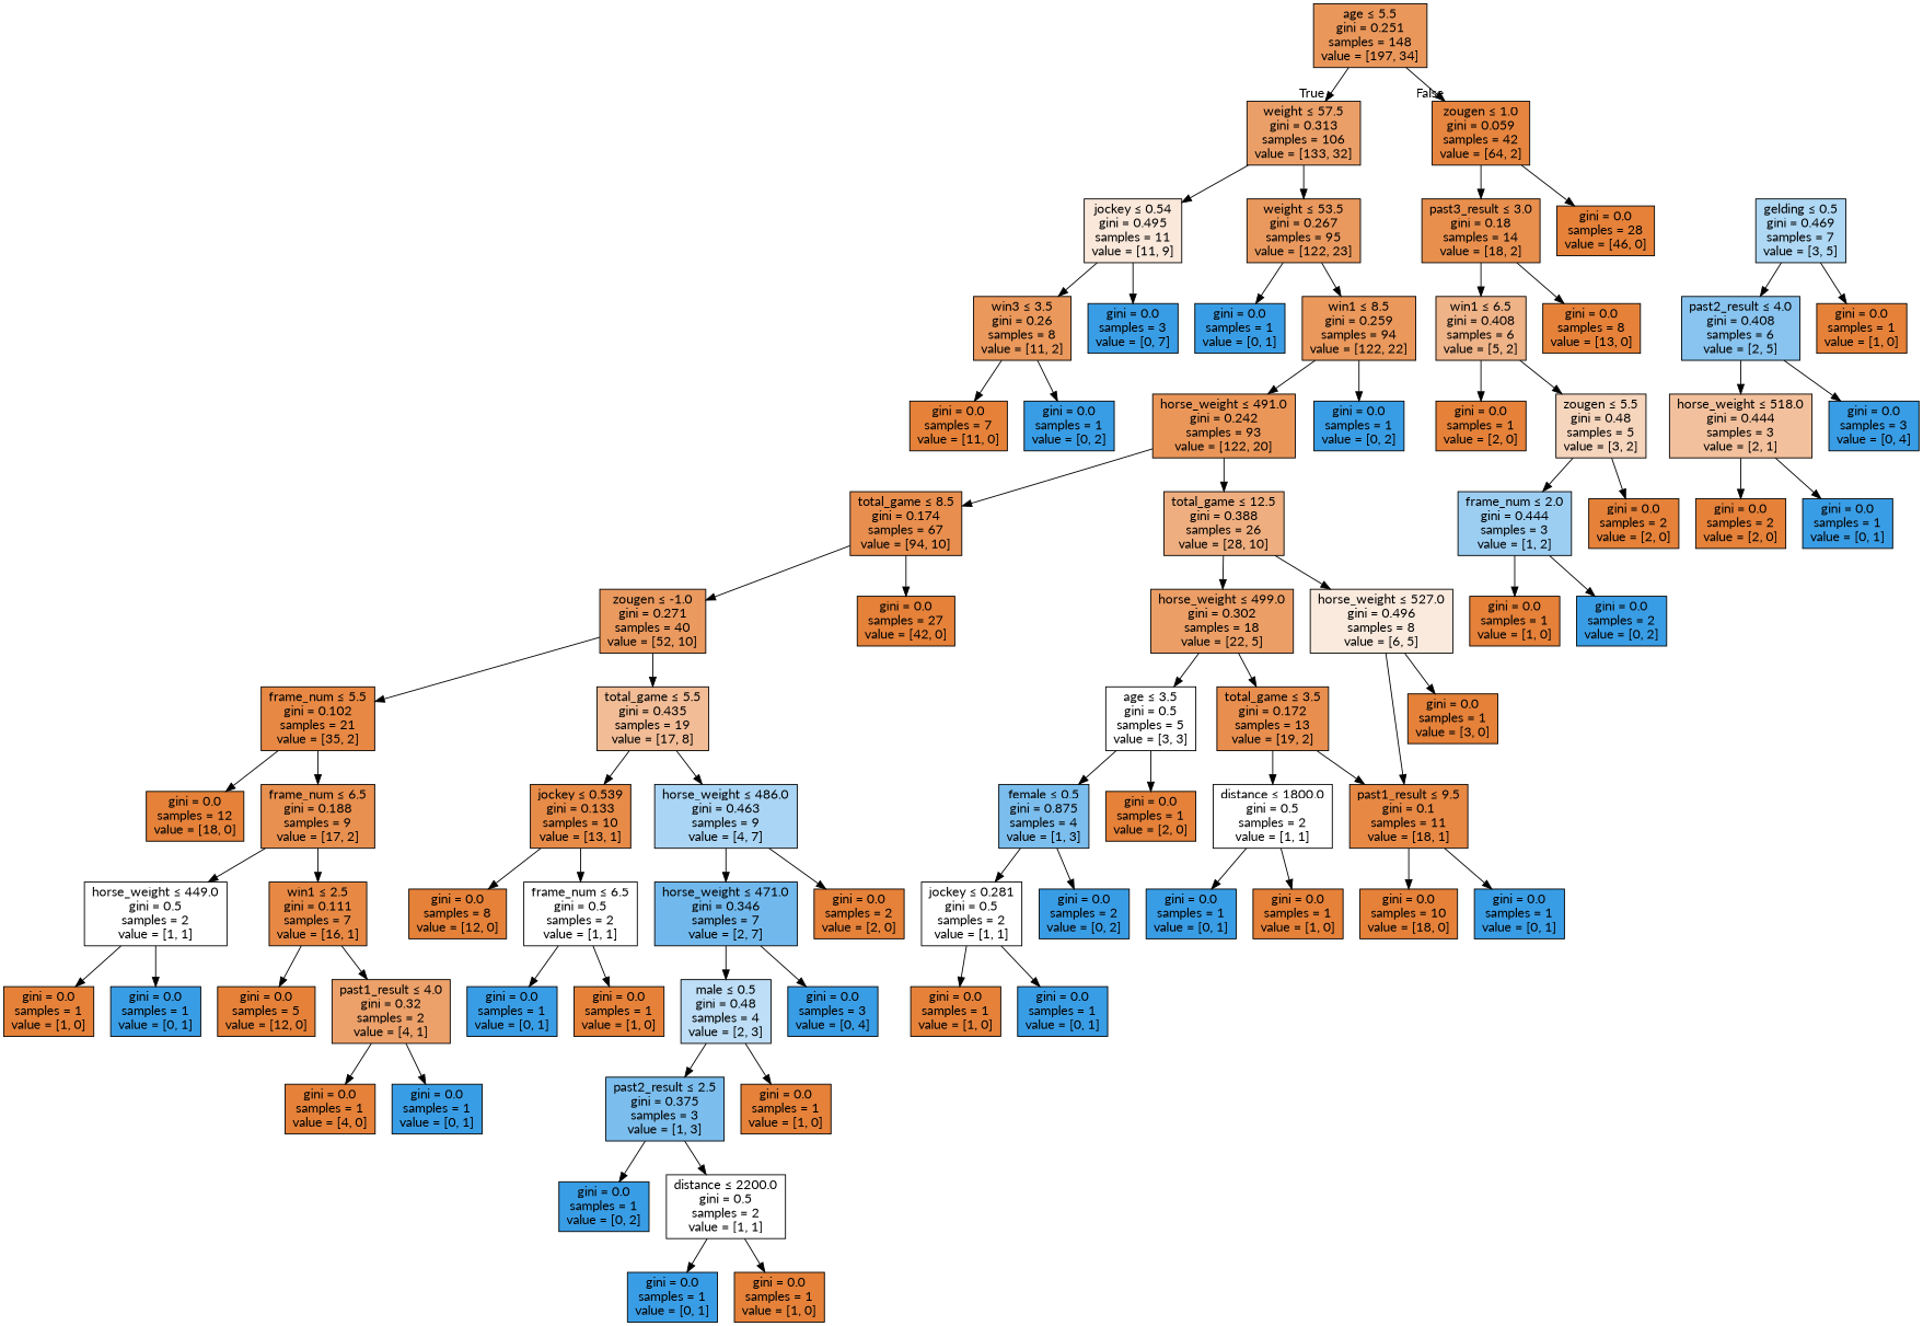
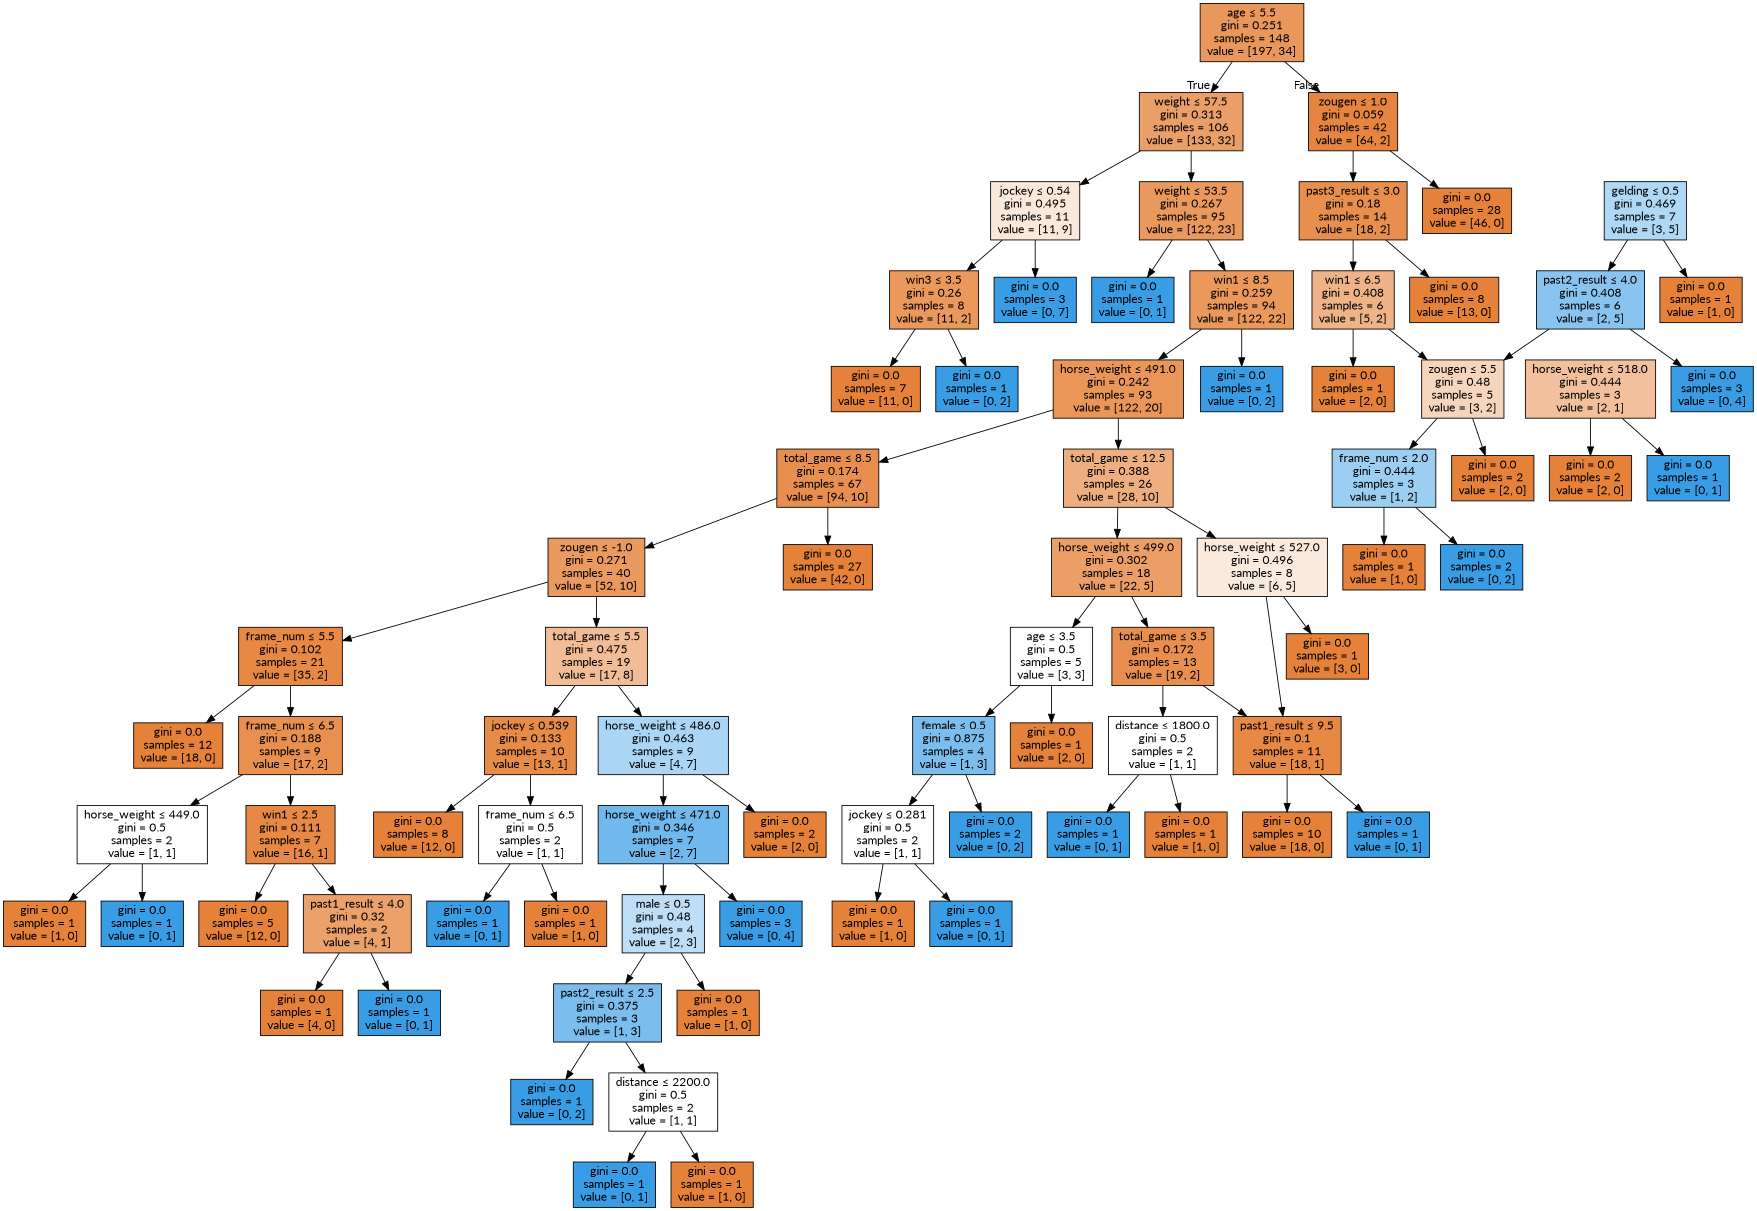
  digraph {
    fontname=Lato
    node [color=black fillcolor="#e58139ff" fontname=Lato shape=box style=filled]
    edge [fontname=Lato]
    n1 [fillcolor="#e58139d3" label=<age &le; 5.5<br/>gini = 0.251<br/>samples = 148<br/>value = [197, 34]>]
    n2 [fillcolor="#e58139c2" label=<weight &le; 57.5<br/>gini = 0.313<br/>samples = 106<br/>value = [133, 32]>]
    n3 [fillcolor="#e58139f7" label=<zougen &le; 1.0<br/>gini = 0.059<br/>samples = 42<br/>value = [64, 2]>]
    n4 [fillcolor="#e58139cf" label=<weight &le; 53.5<br/>gini = 0.267<br/>samples = 95<br/>value = [122, 23]>]
    n5 [fillcolor="#e581392e" label=<jockey &le; 0.54<br/>gini = 0.495<br/>samples = 11<br/>value = [11, 9]>]
    n6 [label=<gini = 0.0<br/>samples = 28<br/>value = [46, 0]>]
    n7 [fillcolor="#e58139e3" label=<past3_result &le; 3.0<br/>gini = 0.18<br/>samples = 14<br/>value = [18, 2]>]
    n8 [fillcolor="#399de5ff" label=<gini = 0.0<br/>samples = 1<br/>value = [0, 1]>]
    n9 [fillcolor="#e58139d1" label=<win1 &le; 8.5<br/>gini = 0.259<br/>samples = 94<br/>value = [122, 22]>]
    n10 [fillcolor="#e58139d1" label=<win3 &le; 3.5<br/>gini = 0.26<br/>samples = 8<br/>value = [11, 2]>]
    n11 [fillcolor="#399de5ff" label=<gini = 0.0<br/>samples = 3<br/>value = [0, 7]>]
    n12 [fillcolor="#e58139d5" label=<horse_weight &le; 491.0<br/>gini = 0.242<br/>samples = 93<br/>value = [122, 20]>]
    n13 [fillcolor="#399de5ff" label=<gini = 0.0<br/>samples = 1<br/>value = [0, 2]>]
    n14 [fillcolor="#e58139e4" label=<total_game &le; 8.5<br/>gini = 0.174<br/>samples = 67<br/>value = [94, 10]>]
    n15 [fillcolor="#e58139a4" label=<total_game &le; 12.5<br/>gini = 0.388<br/>samples = 26<br/>value = [28, 10]>]
    n16 [fillcolor="#e58139ce" label=<zougen &le; -1.0<br/>gini = 0.271<br/>samples = 40<br/>value = [52, 10]>]
    n17 [label=<gini = 0.0<br/>samples = 27<br/>value = [42, 0]>]
    n18 [fillcolor="#e58139c5" label=<horse_weight &le; 499.0<br/>gini = 0.302<br/>samples = 18<br/>value = [22, 5]>]
    n19 [fillcolor="#e581392a" label=<horse_weight &le; 527.0<br/>gini = 0.496<br/>samples = 8<br/>value = [6, 5]>]
    n20 [fillcolor="#e58139f0" label=<frame_num &le; 5.5<br/>gini = 0.102<br/>samples = 21<br/>value = [35, 2]>]
-   n21 [fillcolor="#e5813987" label=<total_game &le; 5.5<br/>gini = 0.435<br/>samples = 19<br/>value = [17, 8]>]
+   n21 [fillcolor="#e5813987" label=<total_game &le; 5.5<br/>gini = 0.475<br/>samples = 19<br/>value = [17, 8]>]
    n22 [label=<gini = 0.0<br/>samples = 12<br/>value = [18, 0]>]
    n23 [fillcolor="#e58139e1" label=<frame_num &le; 6.5<br/>gini = 0.188<br/>samples = 9<br/>value = [17, 2]>]
    n24 [fillcolor="#e58139eb" label=<jockey &le; 0.539<br/>gini = 0.133<br/>samples = 10<br/>value = [13, 1]>]
    n25 [fillcolor="#399de56d" label=<horse_weight &le; 486.0<br/>gini = 0.463<br/>samples = 9<br/>value = [4, 7]>]
    n26 [fillcolor="#e5813900" label=<horse_weight &le; 449.0<br/>gini = 0.5<br/>samples = 2<br/>value = [1, 1]>]
    n27 [fillcolor="#e58139ef" label=<win1 &le; 2.5<br/>gini = 0.111<br/>samples = 7<br/>value = [16, 1]>]
    n28 [label=<gini = 0.0<br/>samples = 1<br/>value = [1, 0]>]
    n29 [fillcolor="#399de5ff" label=<gini = 0.0<br/>samples = 1<br/>value = [0, 1]>]
    n30 [label=<gini = 0.0<br/>samples = 5<br/>value = [12, 0]>]
    n31 [fillcolor="#e58139bf" label=<past1_result &le; 4.0<br/>gini = 0.32<br/>samples = 2<br/>value = [4, 1]>]
    n32 [label=<gini = 0.0<br/>samples = 1<br/>value = [4, 0]>]
    n33 [fillcolor="#399de5ff" label=<gini = 0.0<br/>samples = 1<br/>value = [0, 1]>]
    n34 [label=<gini = 0.0<br/>samples = 8<br/>value = [12, 0]>]
    n35 [fillcolor="#e5813900" label=<frame_num &le; 6.5<br/>gini = 0.5<br/>samples = 2<br/>value = [1, 1]>]
    n36 [fillcolor="#399de5b6" label=<horse_weight &le; 471.0<br/>gini = 0.346<br/>samples = 7<br/>value = [2, 7]>]
    n37 [label=<gini = 0.0<br/>samples = 2<br/>value = [2, 0]>]
    n38 [fillcolor="#399de5ff" label=<gini = 0.0<br/>samples = 1<br/>value = [0, 1]>]
    n39 [label=<gini = 0.0<br/>samples = 1<br/>value = [1, 0]>]
    n40 [fillcolor="#399de555" label=<male &le; 0.5<br/>gini = 0.48<br/>samples = 4<br/>value = [2, 3]>]
    n41 [fillcolor="#399de5ff" label=<gini = 0.0<br/>samples = 3<br/>value = [0, 4]>]
    n42 [fillcolor="#399de5aa" label=<past2_result &le; 2.5<br/>gini = 0.375<br/>samples = 3<br/>value = [1, 3]>]
    n43 [label=<gini = 0.0<br/>samples = 1<br/>value = [1, 0]>]
    n44 [fillcolor="#399de5ff" label=<gini = 0.0<br/>samples = 1<br/>value = [0, 2]>]
    n45 [fillcolor="#e5813900" label=<distance &le; 2200.0<br/>gini = 0.5<br/>samples = 2<br/>value = [1, 1]>]
    n46 [fillcolor="#399de5ff" label=<gini = 0.0<br/>samples = 1<br/>value = [0, 1]>]
    n47 [label=<gini = 0.0<br/>samples = 1<br/>value = [1, 0]>]
    n48 [fillcolor="#e5813900" label=<age &le; 3.5<br/>gini = 0.5<br/>samples = 5<br/>value = [3, 3]>]
    n49 [fillcolor="#e58139e4" label=<total_game &le; 3.5<br/>gini = 0.172<br/>samples = 13<br/>value = [19, 2]>]
    n50 [fillcolor="#e58139f1" label=<past1_result &le; 9.5<br/>gini = 0.1<br/>samples = 11<br/>value = [18, 1]>]
    n51 [label=<gini = 0.0<br/>samples = 1<br/>value = [3, 0]>]
    n52 [fillcolor="#399de5aa" label=<female &le; 0.5<br/>gini = 0.875<br/>samples = 4<br/>value = [1, 3]>]
    n53 [label=<gini = 0.0<br/>samples = 1<br/>value = [2, 0]>]
    n54 [fillcolor="#e5813900" label=<distance &le; 1800.0<br/>gini = 0.5<br/>samples = 2<br/>value = [1, 1]>]
    n55 [fillcolor="#e5813900" label=<jockey &le; 0.281<br/>gini = 0.5<br/>samples = 2<br/>value = [1, 1]>]
    n56 [fillcolor="#399de5ff" label=<gini = 0.0<br/>samples = 2<br/>value = [0, 2]>]
    n57 [label=<gini = 0.0<br/>samples = 1<br/>value = [1, 0]>]
    n58 [fillcolor="#399de5ff" label=<gini = 0.0<br/>samples = 1<br/>value = [0, 1]>]
    n59 [fillcolor="#399de5ff" label=<gini = 0.0<br/>samples = 1<br/>value = [0, 1]>]
    n60 [label=<gini = 0.0<br/>samples = 1<br/>value = [1, 0]>]
    n61 [label=<gini = 0.0<br/>samples = 10<br/>value = [18, 0]>]
    n62 [fillcolor="#399de5ff" label=<gini = 0.0<br/>samples = 1<br/>value = [0, 1]>]
    n63 [fillcolor="#399de566" label=<gelding &le; 0.5<br/>gini = 0.469<br/>samples = 7<br/>value = [3, 5]>]
    n64 [fillcolor="#399de599" label=<past2_result &le; 4.0<br/>gini = 0.408<br/>samples = 6<br/>value = [2, 5]>]
    n65 [label=<gini = 0.0<br/>samples = 1<br/>value = [1, 0]>]
    n66 [fillcolor="#e581397f" label=<horse_weight &le; 518.0<br/>gini = 0.444<br/>samples = 3<br/>value = [2, 1]>]
    n67 [fillcolor="#399de5ff" label=<gini = 0.0<br/>samples = 3<br/>value = [0, 4]>]
    n68 [label=<gini = 0.0<br/>samples = 2<br/>value = [2, 0]>]
    n69 [fillcolor="#399de5ff" label=<gini = 0.0<br/>samples = 1<br/>value = [0, 1]>]
    n70 [label=<gini = 0.0<br/>samples = 7<br/>value = [11, 0]>]
    n71 [fillcolor="#399de5ff" label=<gini = 0.0<br/>samples = 1<br/>value = [0, 2]>]
    n72 [fillcolor="#e5813999" label=<win1 &le; 6.5<br/>gini = 0.408<br/>samples = 6<br/>value = [5, 2]>]
    n73 [label=<gini = 0.0<br/>samples = 8<br/>value = [13, 0]>]
    n74 [label=<gini = 0.0<br/>samples = 1<br/>value = [2, 0]>]
    n75 [fillcolor="#e5813955" label=<zougen &le; 5.5<br/>gini = 0.48<br/>samples = 5<br/>value = [3, 2]>]
    n76 [fillcolor="#399de57f" label=<frame_num &le; 2.0<br/>gini = 0.444<br/>samples = 3<br/>value = [1, 2]>]
    n77 [label=<gini = 0.0<br/>samples = 2<br/>value = [2, 0]>]
    n78 [label=<gini = 0.0<br/>samples = 1<br/>value = [1, 0]>]
    n79 [fillcolor="#399de5ff" label=<gini = 0.0<br/>samples = 2<br/>value = [0, 2]>]
    n1 -> n2 [headlabel=True labelangle=45 labeldistance=2.5]
    n1 -> n3 [headlabel=False labelangle=-45 labeldistance=2.5]
    n2 -> n4
    n2 -> n5
    n3 -> n6
    n3 -> n7
    n4 -> n8
    n4 -> n9
    n5 -> n10
    n5 -> n11
    n7 -> n72
    n7 -> n73
    n9 -> n12
    n9 -> n13
    n10 -> n70
    n10 -> n71
    n12 -> n14
    n12 -> n15
    n14 -> n16
    n14 -> n17
    n15 -> n18
    n15 -> n19
    n16 -> n20
    n16 -> n21
    n18 -> n48
    n18 -> n49
    n19 -> n50
    n19 -> n51
    n20 -> n22
    n20 -> n23
    n21 -> n24
    n21 -> n25
    n23 -> n26
    n23 -> n27
    n24 -> n34
    n24 -> n35
    n25 -> n36
    n25 -> n37
    n26 -> n28
    n26 -> n29
    n27 -> n30
    n27 -> n31
    n31 -> n32
    n31 -> n33
    n35 -> n38
    n35 -> n39
    n36 -> n40
    n36 -> n41
    n40 -> n42
    n40 -> n43
    n42 -> n44
    n42 -> n45
    n45 -> n46
    n45 -> n47
    n48 -> n52
    n48 -> n53
    n49 -> n50
    n49 -> n54
    n50 -> n61
    n50 -> n62
    n52 -> n55
    n52 -> n56
    n54 -> n59
    n54 -> n60
    n55 -> n57
    n55 -> n58
    n63 -> n64
    n63 -> n65
-   n64 -> n66
+   n64 -> n75
    n64 -> n67
    n66 -> n68
    n66 -> n69
    n72 -> n74
    n72 -> n75
    n75 -> n76
    n75 -> n77
    n76 -> n78
    n76 -> n79
  }
